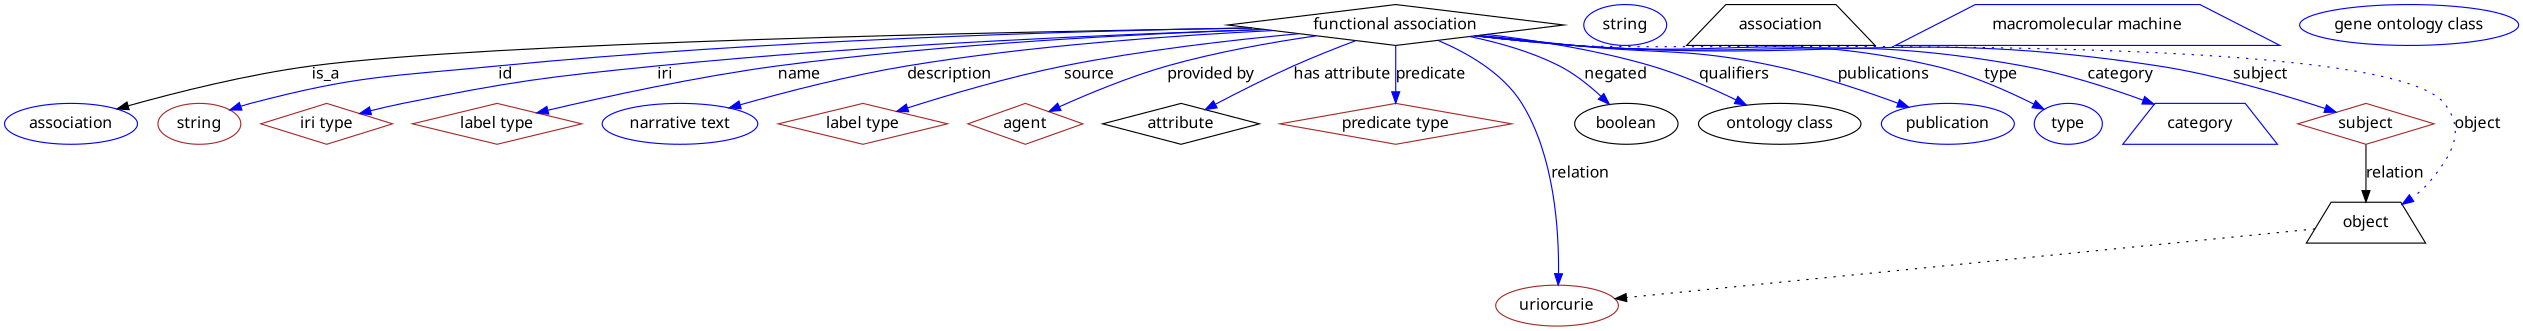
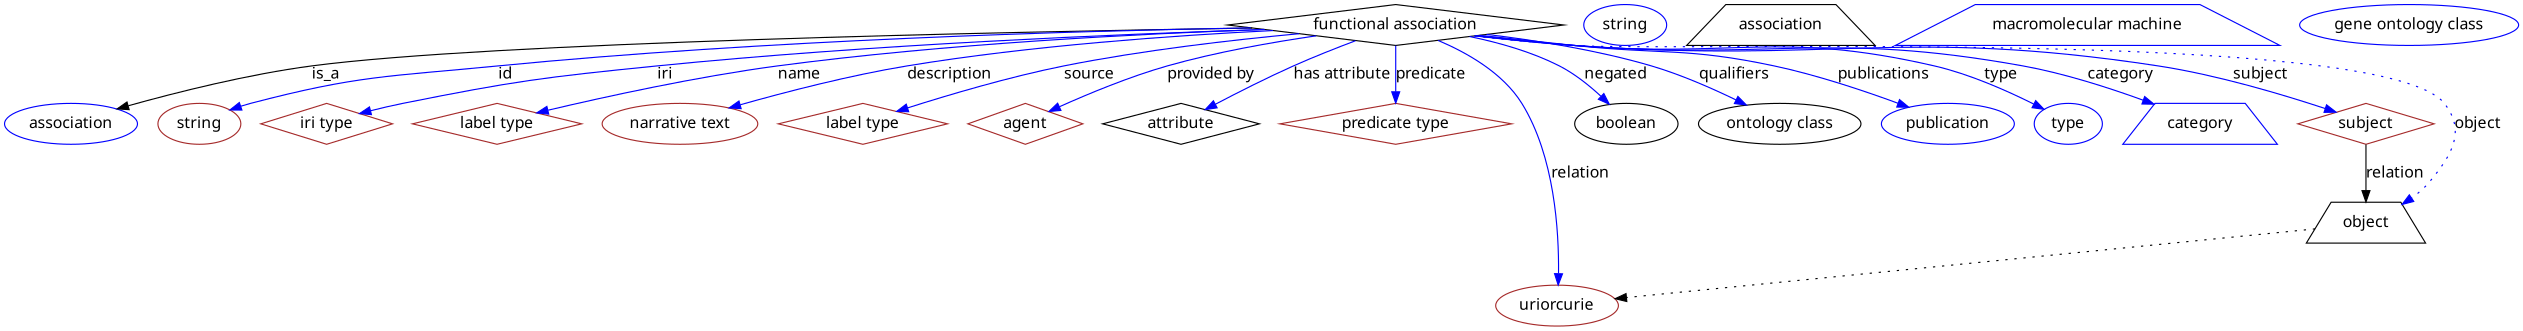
  digraph {
    fontname="Noto Sans"
    node [color=brown fontname="Noto Sans" shape=ellipse]
    edge [fontname="Noto Sans" color=blue style=solid]
    n1 [color=black height=0.5 label="functional association" shape=diamond width=2.4373]
    association [color=blue height=0.5 width=1.3902]
    n3 [height=0.5 label=string width=0.84854]
    n4 [height=0.5 label="iri type" shape=diamond width=1.011]
    n5 [height=0.5 label="label type" shape=diamond width=1.2638]
-   n6 [color=blue height=0.5 label="narrative text" width=1.6068]
+   n6 [height=0.5 label="narrative text" width=1.6068]
    n7 [height=0.5 label="label type" shape=diamond width=1.2638]
    n8 [height=0.5 label=agent shape=diamond width=0.83048]
    n9 [color=black height=0.5 label=attribute shape=diamond width=1.1193]
    n10 [height=0.5 label="predicate type" shape=diamond width=1.679]
    n11 [height=0.5 label=uriorcurie width=1.2638]
    n12 [color=black height=0.5 label=boolean width=1.0652]
    n13 [color=black height=0.5 label="ontology class" width=1.7151]
    n14 [color=blue height=0.5 label=publication width=1.3902]
    type [color=blue height=0.5 width=0.75]
    category [color=blue height=0.5 shape=trapezium width=1.1374]
    subject [height=0.5 shape=diamond width=0.99297]
    object [color=black height=0.5 shape=trapezium width=0.9027]
    n19 [color=blue height=0.5 label=string width=0.84854]
    n20 [color=black height=0.5 label=association shape=trapezium width=1.3902]
    n21 [color=blue height=0.5 label="macromolecular machine" shape=trapezium width=2.8164]
    n22 [color=blue height=0.5 label="gene ontology class" width=2.2387]
    n1 -> association [label=is_a color="" style=""]
    n1 -> n3 [label=id]
    n1 -> n4 [label=iri]
    n1 -> n5 [label=name]
    n1 -> n6 [label=description]
    n1 -> n7 [label=source]
    n1 -> n8 [label="provided by"]
    n1 -> n9 [label="has attribute"]
    n1 -> n10 [label=predicate]
    n1 -> n11 [label=relation]
    n1 -> n12 [label=negated]
    n1 -> n13 [label=qualifiers]
    n1 -> n14 [label=publications]
    n1 -> type [label=type]
    n1 -> category [label=category]
    n1 -> subject [label=subject]
    n1 -> object [label=object style=dotted]
    subject -> object [label=relation color="" style=""]
    object -> n11 [style=dotted color=""]
  }
